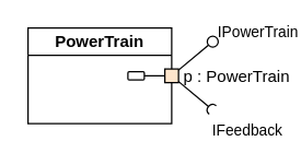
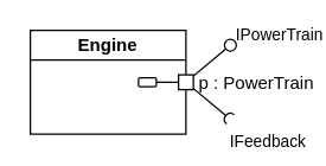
  <mxCell id="0" />
  <mxCell id="1" parent="0" />
- <mxCell id="2" value="&lt;b&gt;PowerTrain&lt;/b&gt;" style="swimlane;fontStyle=0;align=center;verticalAlign=middle;childLayout=stackLayout;horizontal=1;startSize=20;horizontalStack=0;resizeParent=1;resizeParentMax=0;resizeLast=0;collapsible=0;marginBottom=0;html=1;whiteSpace=wrap;" parent="1" vertex="1"><mxGeometry x="20" y="20" width="105" height="70" as="geometry" /></mxCell>
+ <mxCell id="2" value="&lt;b&gt;Engine&lt;/b&gt;" style="swimlane;fontStyle=0;align=center;verticalAlign=middle;childLayout=stackLayout;horizontal=1;startSize=20;horizontalStack=0;resizeParent=1;resizeParentMax=0;resizeLast=0;collapsible=0;marginBottom=0;html=1;whiteSpace=wrap;" parent="1" vertex="1"><mxGeometry x="20" y="20" width="105" height="70" as="geometry" /></mxCell>
  <mxCell id="3" value="IPowerTrain" style="html=1;verticalAlign=bottom;labelBackgroundColor=none;startArrow=oval;startFill=0;startSize=8;endArrow=none;rounded=0;entryX=1;entryY=0.5;entryDx=0;entryDy=0;align=left;" parent="1" target="2" edge="1"><mxGeometry x="-1" y="3" relative="1" as="geometry"><mxPoint x="155" y="30" as="sourcePoint" /><mxPoint x="435" y="150" as="targetPoint" /></mxGeometry></mxCell>
  <mxCell id="4" value="IFeedback" style="html=1;verticalAlign=top;labelBackgroundColor=none;startArrow=halfCircle;startFill=0;startSize=2;endArrow=none;rounded=0;entryX=1;entryY=0.5;entryDx=0;entryDy=0;align=left;" parent="1" target="2" edge="1"><mxGeometry x="-1" y="3" relative="1" as="geometry"><mxPoint x="155" y="80" as="sourcePoint" /><mxPoint x="125" y="60" as="targetPoint" /></mxGeometry></mxCell>
  <mxCell id="5" style="edgeStyle=orthogonalEdgeStyle;rounded=0;orthogonalLoop=1;jettySize=auto;html=1;exitX=0;exitY=0.5;exitDx=0;exitDy=0;entryX=1;entryY=0.5;entryDx=0;entryDy=0;endArrow=none;endFill=0;" edge="1" parent="1" source="6" target="7"><mxGeometry relative="1" as="geometry" /></mxCell>
- <mxCell id="6" value="p : PowerTrain" style="fontStyle=0;labelPosition=right;verticalLabelPosition=middle;align=left;verticalAlign=middle;spacingLeft=2;fillColor=#ffe6cc;" parent="1" vertex="1"><mxGeometry x="120" y="50" width="10" height="10" as="geometry" /></mxCell>
+ <mxCell id="6" value="p : PowerTrain" style="fontStyle=0;labelPosition=right;verticalLabelPosition=middle;align=left;verticalAlign=middle;spacingLeft=2;" parent="1" vertex="1"><mxGeometry x="120" y="50" width="10" height="10" as="geometry" /></mxCell>
  <mxCell id="7" value="" style="rounded=1;whiteSpace=wrap;html=1;fillColor=default;" vertex="1" parent="1"><mxGeometry x="93" y="52" width="12" height="6" as="geometry" /></mxCell>
